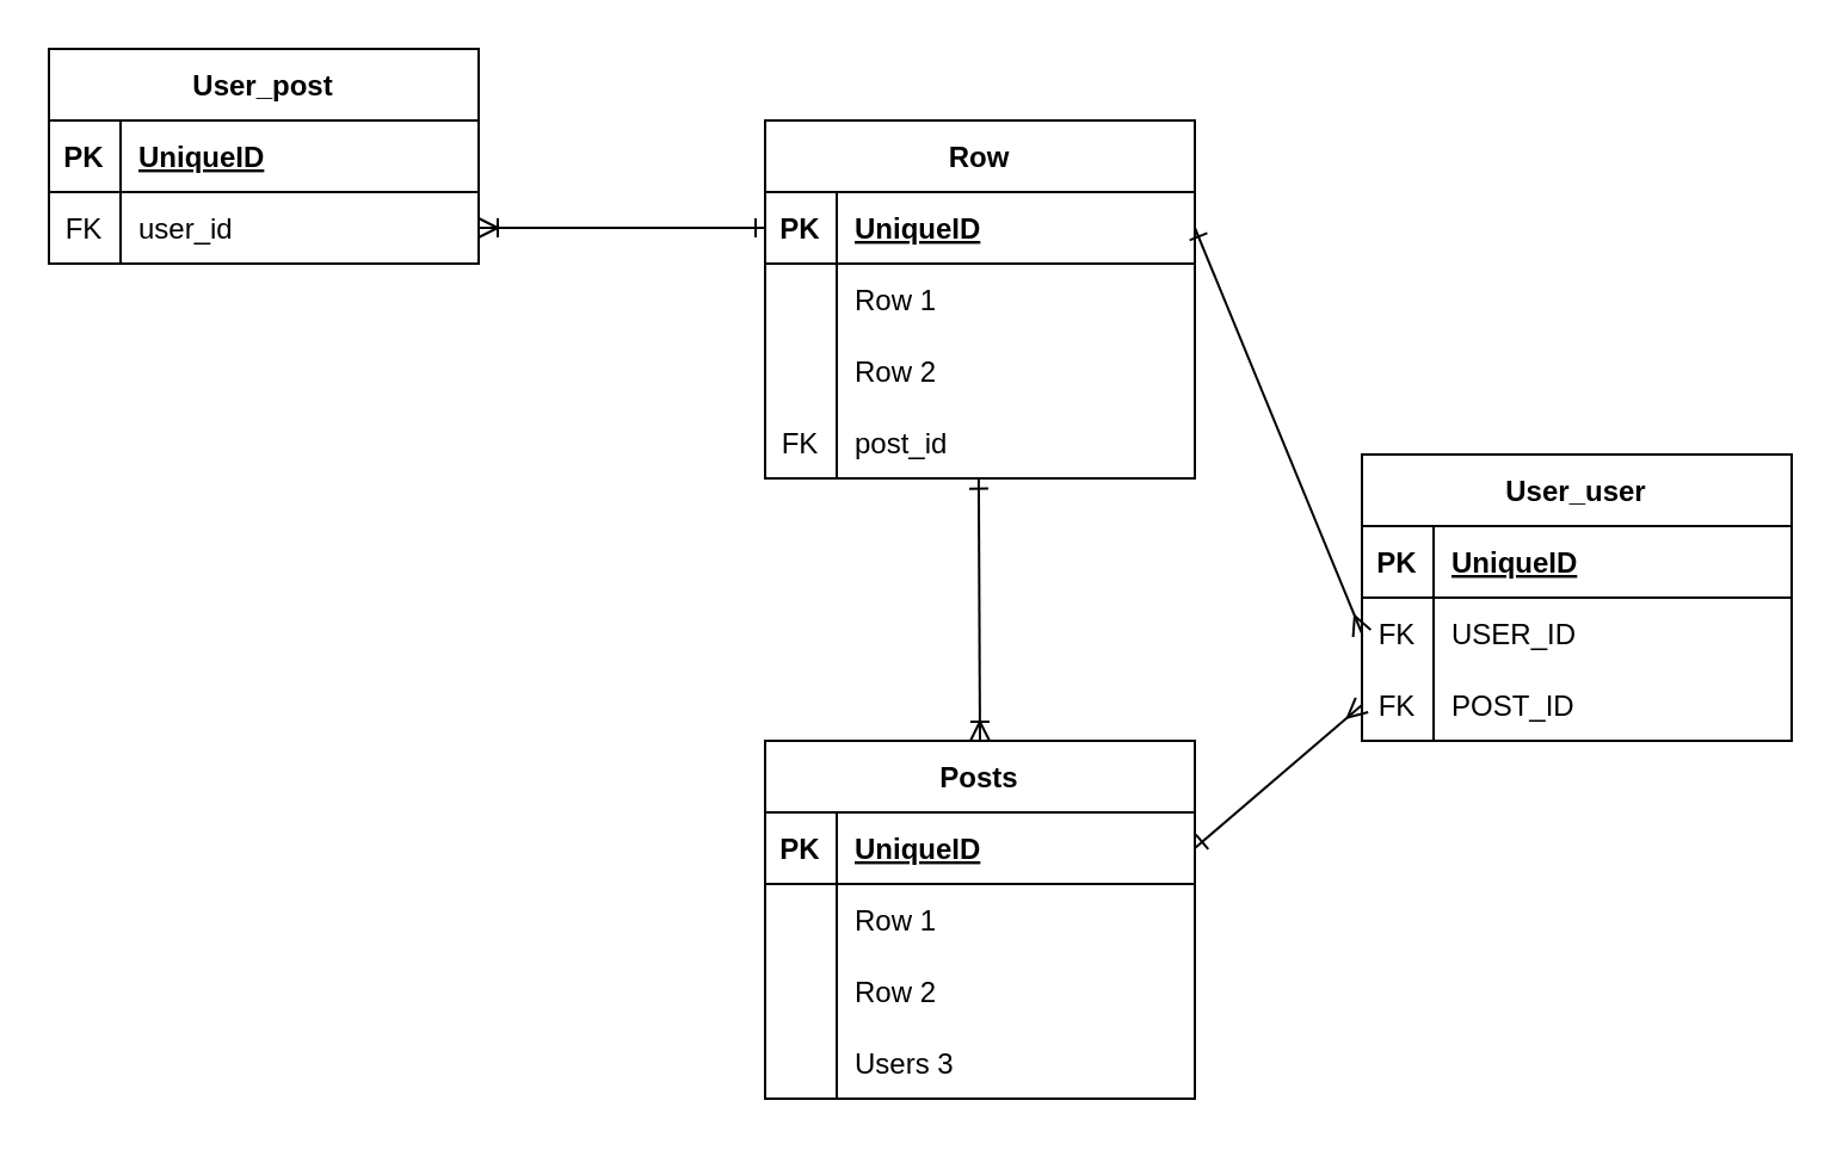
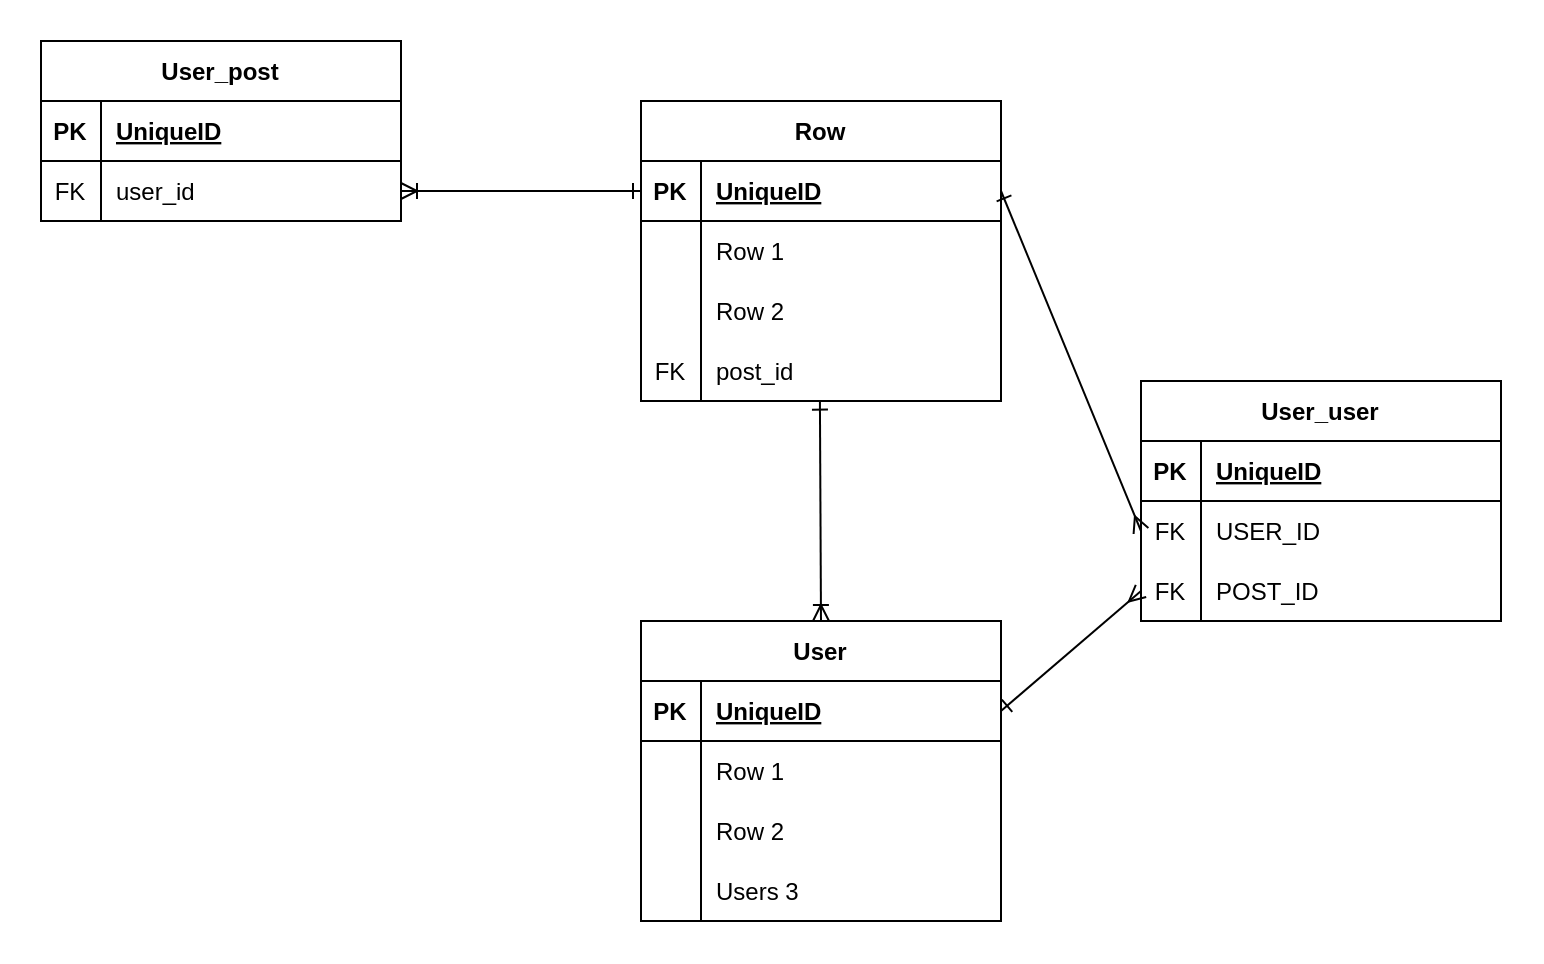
  <mxCell id="0" />
  <mxCell id="1" parent="0" />
  <mxCell id="2" value="Row" style="shape=table;startSize=30;container=1;collapsible=1;childLayout=tableLayout;fixedRows=1;rowLines=0;fontStyle=1;align=center;resizeLast=1;" vertex="1" parent="1"><mxGeometry x="320" y="50" width="180" height="150" as="geometry" /></mxCell>
  <mxCell id="3" value="" style="shape=tableRow;horizontal=0;startSize=0;swimlaneHead=0;swimlaneBody=0;fillColor=none;collapsible=0;dropTarget=0;points=[[0,0.5],[1,0.5]];portConstraint=eastwest;top=0;left=0;right=0;bottom=1;" vertex="1" parent="2"><mxGeometry y="30" width="180" height="30" as="geometry" /></mxCell>
  <mxCell id="4" value="PK" style="shape=partialRectangle;connectable=0;fillColor=none;top=0;left=0;bottom=0;right=0;fontStyle=1;overflow=hidden;" vertex="1" parent="3"><mxGeometry width="30" height="30" as="geometry"><mxRectangle width="30" height="30" as="alternateBounds" /></mxGeometry></mxCell>
  <mxCell id="5" value="UniqueID" style="shape=partialRectangle;connectable=0;fillColor=none;top=0;left=0;bottom=0;right=0;align=left;spacingLeft=6;fontStyle=5;overflow=hidden;" vertex="1" parent="3"><mxGeometry x="30" width="150" height="30" as="geometry"><mxRectangle width="150" height="30" as="alternateBounds" /></mxGeometry></mxCell>
  <mxCell id="6" value="" style="shape=tableRow;horizontal=0;startSize=0;swimlaneHead=0;swimlaneBody=0;fillColor=none;collapsible=0;dropTarget=0;points=[[0,0.5],[1,0.5]];portConstraint=eastwest;top=0;left=0;right=0;bottom=0;" vertex="1" parent="2"><mxGeometry y="60" width="180" height="30" as="geometry" /></mxCell>
  <mxCell id="7" value="" style="shape=partialRectangle;connectable=0;fillColor=none;top=0;left=0;bottom=0;right=0;editable=1;overflow=hidden;" vertex="1" parent="6"><mxGeometry width="30" height="30" as="geometry"><mxRectangle width="30" height="30" as="alternateBounds" /></mxGeometry></mxCell>
  <mxCell id="8" value="Row 1" style="shape=partialRectangle;connectable=0;fillColor=none;top=0;left=0;bottom=0;right=0;align=left;spacingLeft=6;overflow=hidden;" vertex="1" parent="6"><mxGeometry x="30" width="150" height="30" as="geometry"><mxRectangle width="150" height="30" as="alternateBounds" /></mxGeometry></mxCell>
  <mxCell id="9" value="" style="shape=tableRow;horizontal=0;startSize=0;swimlaneHead=0;swimlaneBody=0;fillColor=none;collapsible=0;dropTarget=0;points=[[0,0.5],[1,0.5]];portConstraint=eastwest;top=0;left=0;right=0;bottom=0;" vertex="1" parent="2"><mxGeometry y="90" width="180" height="30" as="geometry" /></mxCell>
  <mxCell id="10" value="" style="shape=partialRectangle;connectable=0;fillColor=none;top=0;left=0;bottom=0;right=0;editable=1;overflow=hidden;" vertex="1" parent="9"><mxGeometry width="30" height="30" as="geometry"><mxRectangle width="30" height="30" as="alternateBounds" /></mxGeometry></mxCell>
  <mxCell id="11" value="Row 2" style="shape=partialRectangle;connectable=0;fillColor=none;top=0;left=0;bottom=0;right=0;align=left;spacingLeft=6;overflow=hidden;" vertex="1" parent="9"><mxGeometry x="30" width="150" height="30" as="geometry"><mxRectangle width="150" height="30" as="alternateBounds" /></mxGeometry></mxCell>
  <mxCell id="12" value="" style="shape=tableRow;horizontal=0;startSize=0;swimlaneHead=0;swimlaneBody=0;fillColor=none;collapsible=0;dropTarget=0;points=[[0,0.5],[1,0.5]];portConstraint=eastwest;top=0;left=0;right=0;bottom=0;" vertex="1" parent="2"><mxGeometry y="120" width="180" height="30" as="geometry" /></mxCell>
  <mxCell id="13" value="FK" style="shape=partialRectangle;connectable=0;fillColor=none;top=0;left=0;bottom=0;right=0;editable=1;overflow=hidden;" vertex="1" parent="12"><mxGeometry width="30" height="30" as="geometry"><mxRectangle width="30" height="30" as="alternateBounds" /></mxGeometry></mxCell>
  <mxCell id="14" value="post_id" style="shape=partialRectangle;connectable=0;fillColor=none;top=0;left=0;bottom=0;right=0;align=left;spacingLeft=6;overflow=hidden;" vertex="1" parent="12"><mxGeometry x="30" width="150" height="30" as="geometry"><mxRectangle width="150" height="30" as="alternateBounds" /></mxGeometry></mxCell>
- <mxCell id="15" value="Posts" style="shape=table;startSize=30;container=1;collapsible=1;childLayout=tableLayout;fixedRows=1;rowLines=0;fontStyle=1;align=center;resizeLast=1;" vertex="1" parent="1"><mxGeometry x="320" y="310" width="180" height="150" as="geometry" /></mxCell>
+ <mxCell id="15" value="User" style="shape=table;startSize=30;container=1;collapsible=1;childLayout=tableLayout;fixedRows=1;rowLines=0;fontStyle=1;align=center;resizeLast=1;" vertex="1" parent="1"><mxGeometry x="320" y="310" width="180" height="150" as="geometry" /></mxCell>
  <mxCell id="16" value="" style="shape=tableRow;horizontal=0;startSize=0;swimlaneHead=0;swimlaneBody=0;fillColor=none;collapsible=0;dropTarget=0;points=[[0,0.5],[1,0.5]];portConstraint=eastwest;top=0;left=0;right=0;bottom=1;" vertex="1" parent="15"><mxGeometry y="30" width="180" height="30" as="geometry" /></mxCell>
  <mxCell id="17" value="PK" style="shape=partialRectangle;connectable=0;fillColor=none;top=0;left=0;bottom=0;right=0;fontStyle=1;overflow=hidden;" vertex="1" parent="16"><mxGeometry width="30" height="30" as="geometry"><mxRectangle width="30" height="30" as="alternateBounds" /></mxGeometry></mxCell>
  <mxCell id="18" value="UniqueID" style="shape=partialRectangle;connectable=0;fillColor=none;top=0;left=0;bottom=0;right=0;align=left;spacingLeft=6;fontStyle=5;overflow=hidden;" vertex="1" parent="16"><mxGeometry x="30" width="150" height="30" as="geometry"><mxRectangle width="150" height="30" as="alternateBounds" /></mxGeometry></mxCell>
  <mxCell id="19" value="" style="shape=tableRow;horizontal=0;startSize=0;swimlaneHead=0;swimlaneBody=0;fillColor=none;collapsible=0;dropTarget=0;points=[[0,0.5],[1,0.5]];portConstraint=eastwest;top=0;left=0;right=0;bottom=0;" vertex="1" parent="15"><mxGeometry y="60" width="180" height="30" as="geometry" /></mxCell>
  <mxCell id="20" value="" style="shape=partialRectangle;connectable=0;fillColor=none;top=0;left=0;bottom=0;right=0;editable=1;overflow=hidden;" vertex="1" parent="19"><mxGeometry width="30" height="30" as="geometry"><mxRectangle width="30" height="30" as="alternateBounds" /></mxGeometry></mxCell>
  <mxCell id="21" value="Row 1" style="shape=partialRectangle;connectable=0;fillColor=none;top=0;left=0;bottom=0;right=0;align=left;spacingLeft=6;overflow=hidden;" vertex="1" parent="19"><mxGeometry x="30" width="150" height="30" as="geometry"><mxRectangle width="150" height="30" as="alternateBounds" /></mxGeometry></mxCell>
  <mxCell id="22" value="" style="shape=tableRow;horizontal=0;startSize=0;swimlaneHead=0;swimlaneBody=0;fillColor=none;collapsible=0;dropTarget=0;points=[[0,0.5],[1,0.5]];portConstraint=eastwest;top=0;left=0;right=0;bottom=0;" vertex="1" parent="15"><mxGeometry y="90" width="180" height="30" as="geometry" /></mxCell>
  <mxCell id="23" value="" style="shape=partialRectangle;connectable=0;fillColor=none;top=0;left=0;bottom=0;right=0;editable=1;overflow=hidden;" vertex="1" parent="22"><mxGeometry width="30" height="30" as="geometry"><mxRectangle width="30" height="30" as="alternateBounds" /></mxGeometry></mxCell>
  <mxCell id="24" value="Row 2" style="shape=partialRectangle;connectable=0;fillColor=none;top=0;left=0;bottom=0;right=0;align=left;spacingLeft=6;overflow=hidden;" vertex="1" parent="22"><mxGeometry x="30" width="150" height="30" as="geometry"><mxRectangle width="150" height="30" as="alternateBounds" /></mxGeometry></mxCell>
  <mxCell id="25" value="" style="shape=tableRow;horizontal=0;startSize=0;swimlaneHead=0;swimlaneBody=0;fillColor=none;collapsible=0;dropTarget=0;points=[[0,0.5],[1,0.5]];portConstraint=eastwest;top=0;left=0;right=0;bottom=0;" vertex="1" parent="15"><mxGeometry y="120" width="180" height="30" as="geometry" /></mxCell>
  <mxCell id="26" value="" style="shape=partialRectangle;connectable=0;fillColor=none;top=0;left=0;bottom=0;right=0;editable=1;overflow=hidden;" vertex="1" parent="25"><mxGeometry width="30" height="30" as="geometry"><mxRectangle width="30" height="30" as="alternateBounds" /></mxGeometry></mxCell>
  <mxCell id="27" value="Users 3" style="shape=partialRectangle;connectable=0;fillColor=none;top=0;left=0;bottom=0;right=0;align=left;spacingLeft=6;overflow=hidden;" vertex="1" parent="25"><mxGeometry x="30" width="150" height="30" as="geometry"><mxRectangle width="150" height="30" as="alternateBounds" /></mxGeometry></mxCell>
  <mxCell id="28" style="edgeStyle=none;html=1;entryX=0.5;entryY=0;entryDx=0;entryDy=0;exitX=0.497;exitY=1.011;exitDx=0;exitDy=0;endArrow=ERoneToMany;endFill=0;exitPerimeter=0;startArrow=ERone;startFill=0;" edge="1" parent="1" source="12" target="15"><mxGeometry relative="1" as="geometry" /></mxCell>
  <mxCell id="29" value="User_post" style="shape=table;startSize=30;container=1;collapsible=1;childLayout=tableLayout;fixedRows=1;rowLines=0;fontStyle=1;align=center;resizeLast=1;" vertex="1" parent="1"><mxGeometry x="20" y="20" width="180" height="90" as="geometry" /></mxCell>
  <mxCell id="30" value="" style="shape=tableRow;horizontal=0;startSize=0;swimlaneHead=0;swimlaneBody=0;fillColor=none;collapsible=0;dropTarget=0;points=[[0,0.5],[1,0.5]];portConstraint=eastwest;top=0;left=0;right=0;bottom=1;" vertex="1" parent="29"><mxGeometry y="30" width="180" height="30" as="geometry" /></mxCell>
  <mxCell id="31" value="PK" style="shape=partialRectangle;connectable=0;fillColor=none;top=0;left=0;bottom=0;right=0;fontStyle=1;overflow=hidden;" vertex="1" parent="30"><mxGeometry width="30" height="30" as="geometry"><mxRectangle width="30" height="30" as="alternateBounds" /></mxGeometry></mxCell>
  <mxCell id="32" value="UniqueID" style="shape=partialRectangle;connectable=0;fillColor=none;top=0;left=0;bottom=0;right=0;align=left;spacingLeft=6;fontStyle=5;overflow=hidden;" vertex="1" parent="30"><mxGeometry x="30" width="150" height="30" as="geometry"><mxRectangle width="150" height="30" as="alternateBounds" /></mxGeometry></mxCell>
  <mxCell id="33" value="" style="shape=tableRow;horizontal=0;startSize=0;swimlaneHead=0;swimlaneBody=0;fillColor=none;collapsible=0;dropTarget=0;points=[[0,0.5],[1,0.5]];portConstraint=eastwest;top=0;left=0;right=0;bottom=0;" vertex="1" parent="29"><mxGeometry y="60" width="180" height="30" as="geometry" /></mxCell>
  <mxCell id="34" value="FK" style="shape=partialRectangle;connectable=0;fillColor=none;top=0;left=0;bottom=0;right=0;editable=1;overflow=hidden;" vertex="1" parent="33"><mxGeometry width="30" height="30" as="geometry"><mxRectangle width="30" height="30" as="alternateBounds" /></mxGeometry></mxCell>
  <mxCell id="35" value="user_id" style="shape=partialRectangle;connectable=0;fillColor=none;top=0;left=0;bottom=0;right=0;align=left;spacingLeft=6;overflow=hidden;" vertex="1" parent="33"><mxGeometry x="30" width="150" height="30" as="geometry"><mxRectangle width="150" height="30" as="alternateBounds" /></mxGeometry></mxCell>
  <mxCell id="36" value="User_user" style="shape=table;startSize=30;container=1;collapsible=1;childLayout=tableLayout;fixedRows=1;rowLines=0;fontStyle=1;align=center;resizeLast=1;" vertex="1" parent="1"><mxGeometry x="570" y="190" width="180" height="120" as="geometry" /></mxCell>
  <mxCell id="37" value="" style="shape=tableRow;horizontal=0;startSize=0;swimlaneHead=0;swimlaneBody=0;fillColor=none;collapsible=0;dropTarget=0;points=[[0,0.5],[1,0.5]];portConstraint=eastwest;top=0;left=0;right=0;bottom=1;" vertex="1" parent="36"><mxGeometry y="30" width="180" height="30" as="geometry" /></mxCell>
  <mxCell id="38" value="PK" style="shape=partialRectangle;connectable=0;fillColor=none;top=0;left=0;bottom=0;right=0;fontStyle=1;overflow=hidden;" vertex="1" parent="37"><mxGeometry width="30" height="30" as="geometry"><mxRectangle width="30" height="30" as="alternateBounds" /></mxGeometry></mxCell>
  <mxCell id="39" value="UniqueID" style="shape=partialRectangle;connectable=0;fillColor=none;top=0;left=0;bottom=0;right=0;align=left;spacingLeft=6;fontStyle=5;overflow=hidden;" vertex="1" parent="37"><mxGeometry x="30" width="150" height="30" as="geometry"><mxRectangle width="150" height="30" as="alternateBounds" /></mxGeometry></mxCell>
  <mxCell id="40" value="" style="shape=tableRow;horizontal=0;startSize=0;swimlaneHead=0;swimlaneBody=0;fillColor=none;collapsible=0;dropTarget=0;points=[[0,0.5],[1,0.5]];portConstraint=eastwest;top=0;left=0;right=0;bottom=0;" vertex="1" parent="36"><mxGeometry y="60" width="180" height="30" as="geometry" /></mxCell>
  <mxCell id="41" value="FK" style="shape=partialRectangle;connectable=0;fillColor=none;top=0;left=0;bottom=0;right=0;editable=1;overflow=hidden;" vertex="1" parent="40"><mxGeometry width="30" height="30" as="geometry"><mxRectangle width="30" height="30" as="alternateBounds" /></mxGeometry></mxCell>
  <mxCell id="42" value="USER_ID" style="shape=partialRectangle;connectable=0;fillColor=none;top=0;left=0;bottom=0;right=0;align=left;spacingLeft=6;overflow=hidden;" vertex="1" parent="40"><mxGeometry x="30" width="150" height="30" as="geometry"><mxRectangle width="150" height="30" as="alternateBounds" /></mxGeometry></mxCell>
  <mxCell id="43" value="" style="shape=tableRow;horizontal=0;startSize=0;swimlaneHead=0;swimlaneBody=0;fillColor=none;collapsible=0;dropTarget=0;points=[[0,0.5],[1,0.5]];portConstraint=eastwest;top=0;left=0;right=0;bottom=0;" vertex="1" parent="36"><mxGeometry y="90" width="180" height="30" as="geometry" /></mxCell>
  <mxCell id="44" value="FK" style="shape=partialRectangle;connectable=0;fillColor=none;top=0;left=0;bottom=0;right=0;editable=1;overflow=hidden;" vertex="1" parent="43"><mxGeometry width="30" height="30" as="geometry"><mxRectangle width="30" height="30" as="alternateBounds" /></mxGeometry></mxCell>
  <mxCell id="45" value="POST_ID" style="shape=partialRectangle;connectable=0;fillColor=none;top=0;left=0;bottom=0;right=0;align=left;spacingLeft=6;overflow=hidden;" vertex="1" parent="43"><mxGeometry x="30" width="150" height="30" as="geometry"><mxRectangle width="150" height="30" as="alternateBounds" /></mxGeometry></mxCell>
  <mxCell id="46" style="edgeStyle=none;html=1;exitX=0;exitY=0.5;exitDx=0;exitDy=0;entryX=1;entryY=0.5;entryDx=0;entryDy=0;startArrow=ERone;startFill=0;endArrow=ERoneToMany;endFill=0;" edge="1" parent="1" source="3" target="33"><mxGeometry relative="1" as="geometry" /></mxCell>
  <mxCell id="47" style="edgeStyle=none;html=1;exitX=0;exitY=0.5;exitDx=0;exitDy=0;entryX=1;entryY=0.5;entryDx=0;entryDy=0;startArrow=ERmany;startFill=0;endArrow=ERone;endFill=0;" edge="1" parent="1" source="40" target="3"><mxGeometry relative="1" as="geometry" /></mxCell>
  <mxCell id="48" style="edgeStyle=none;html=1;exitX=0;exitY=0.5;exitDx=0;exitDy=0;entryX=1;entryY=0.5;entryDx=0;entryDy=0;startArrow=ERmany;startFill=0;endArrow=ERone;endFill=0;" edge="1" parent="1" source="43" target="16"><mxGeometry relative="1" as="geometry" /></mxCell>
